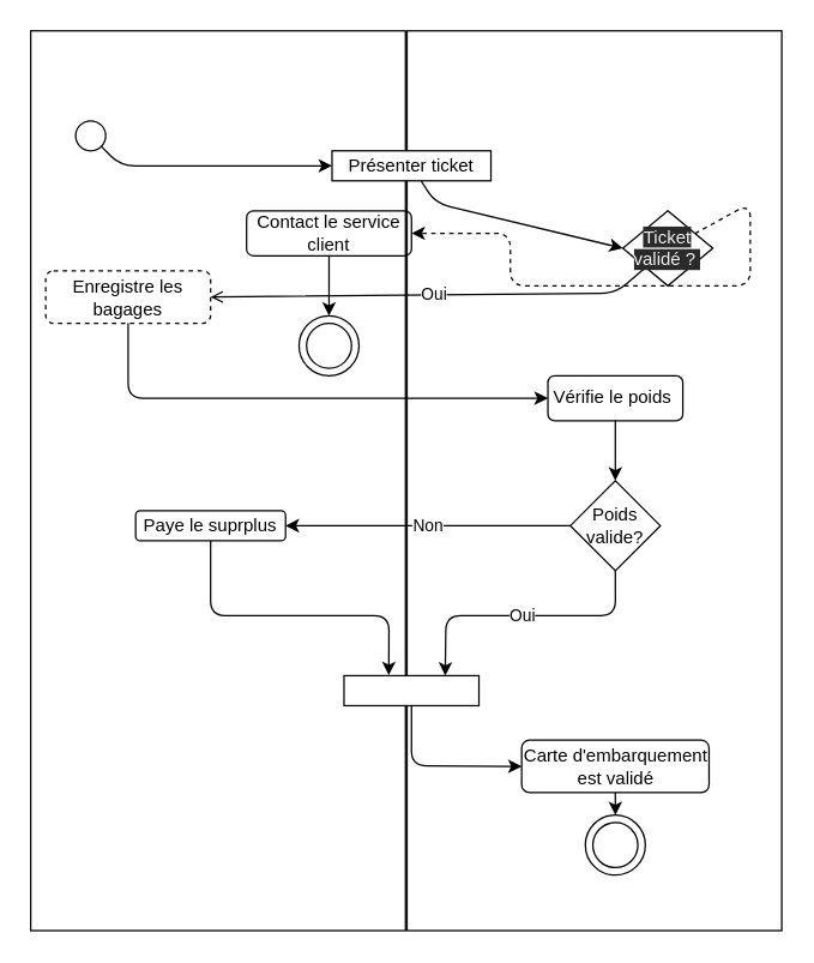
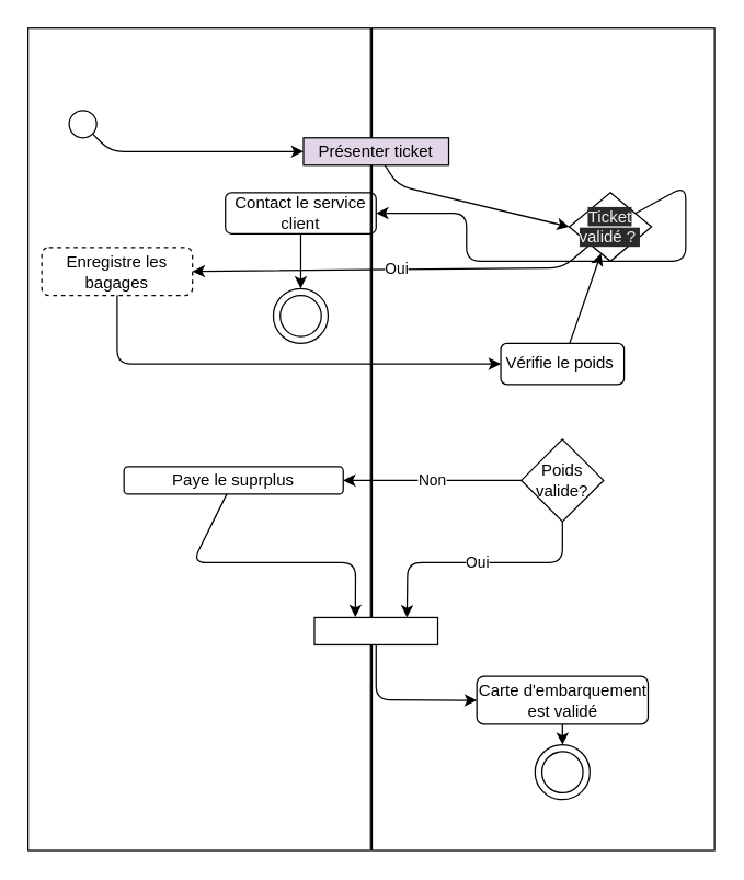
  <mxCell id="0" />
  <mxCell id="1" parent="0" />
  <mxCell id="2" value="" style="rounded=0;whiteSpace=wrap;html=1;" vertex="1" parent="1"><mxGeometry x="271" y="20" width="250" height="600" as="geometry" /></mxCell>
  <mxCell id="3" value="" style="rounded=0;whiteSpace=wrap;html=1;" vertex="1" parent="1"><mxGeometry x="20" y="20" width="250" height="600" as="geometry" /></mxCell>
  <mxCell id="4" style="edgeStyle=none;html=1;entryX=0;entryY=0.5;entryDx=0;entryDy=0;" edge="1" parent="1" source="5" target="7"><mxGeometry relative="1" as="geometry"><Array as="points"><mxPoint x="80" y="110" /></Array></mxGeometry></mxCell>
  <mxCell id="5" value="" style="ellipse;whiteSpace=wrap;html=1;aspect=fixed;" vertex="1" parent="1"><mxGeometry x="50" y="80" width="20" height="20" as="geometry" /></mxCell>
  <mxCell id="6" style="edgeStyle=none;html=1;entryX=0;entryY=0.5;entryDx=0;entryDy=0;" edge="1" parent="1" source="7" target="10"><mxGeometry relative="1" as="geometry"><Array as="points"><mxPoint x="290" y="135" /></Array></mxGeometry></mxCell>
- <mxCell id="7" value="Présenter ticket" style="rounded=1;whiteSpace=wrap;html=1;arcSize=0;" vertex="1" parent="1"><mxGeometry x="221" y="100" width="106" height="20" as="geometry" /></mxCell>
- <mxCell id="8" value="Oui" style="edgeStyle=none;html=1;entryX=1;entryY=0.5;entryDx=0;entryDy=0;endArrow=open;" edge="1" parent="1" source="10" target="16"><mxGeometry relative="1" as="geometry"><Array as="points"><mxPoint x="410" y="195" /></Array></mxGeometry></mxCell>
- <mxCell id="9" style="edgeStyle=none;html=1;entryX=1;entryY=0.5;entryDx=0;entryDy=0;dashed=1;" edge="1" parent="1" source="10" target="12"><mxGeometry relative="1" as="geometry"><Array as="points"><mxPoint x="500" y="135" /><mxPoint x="500" y="190" /><mxPoint x="340" y="190" /><mxPoint x="340" y="155" /></Array></mxGeometry></mxCell>
+ <mxCell id="7" value="Présenter ticket" style="rounded=1;whiteSpace=wrap;html=1;arcSize=0;fillColor=#e1d5e7;" vertex="1" parent="1"><mxGeometry x="221" y="100" width="106" height="20" as="geometry" /></mxCell>
+ <mxCell id="8" value="Oui" style="edgeStyle=none;html=1;entryX=1;entryY=0.5;entryDx=0;entryDy=0;" edge="1" parent="1" source="10" target="16"><mxGeometry relative="1" as="geometry"><Array as="points"><mxPoint x="410" y="195" /></Array></mxGeometry></mxCell>
+ <mxCell id="9" style="edgeStyle=none;html=1;entryX=1;entryY=0.5;entryDx=0;entryDy=0;" edge="1" parent="1" source="10" target="12"><mxGeometry relative="1" as="geometry"><Array as="points"><mxPoint x="500" y="135" /><mxPoint x="500" y="190" /><mxPoint x="340" y="190" /><mxPoint x="340" y="155" /></Array></mxGeometry></mxCell>
  <mxCell id="10" value="&#10;&#10;&lt;span style=&quot;color: rgb(240, 240, 240); font-family: helvetica; font-size: 12px; font-style: normal; font-weight: 400; letter-spacing: normal; text-align: center; text-indent: 0px; text-transform: none; word-spacing: 0px; background-color: rgb(42, 42, 42); display: inline; float: none;&quot;&gt;Ticket validé ?&amp;nbsp;&lt;/span&gt;&#10;&#10;" style="rhombus;whiteSpace=wrap;html=1;" vertex="1" parent="1"><mxGeometry x="415" y="140" width="60" height="50" as="geometry" /></mxCell>
  <mxCell id="11" style="edgeStyle=none;html=1;" edge="1" parent="1" source="12" target="14"><mxGeometry relative="1" as="geometry" /></mxCell>
  <mxCell id="12" value="Contact le service client" style="rounded=1;whiteSpace=wrap;html=1;fillColor=none;gradientColor=none;" vertex="1" parent="1"><mxGeometry x="164" y="140" width="110" height="30" as="geometry" /></mxCell>
  <mxCell id="13" value="" style="ellipse;whiteSpace=wrap;html=1;aspect=fixed;fillColor=#FFFFFF;gradientColor=none;" vertex="1" parent="1"><mxGeometry x="204" y="215" width="30" height="30" as="geometry" /></mxCell>
  <mxCell id="14" value="" style="ellipse;whiteSpace=wrap;html=1;aspect=fixed;fillColor=none;gradientColor=none;" vertex="1" parent="1"><mxGeometry x="199" y="210" width="40" height="40" as="geometry" /></mxCell>
  <mxCell id="15" style="edgeStyle=none;html=1;entryX=0;entryY=0.5;entryDx=0;entryDy=0;" edge="1" parent="1" source="16" target="18"><mxGeometry relative="1" as="geometry"><Array as="points"><mxPoint x="85" y="265" /></Array></mxGeometry></mxCell>
  <mxCell id="16" value="Enregistre les bagages" style="rounded=1;whiteSpace=wrap;html=1;fillColor=none;gradientColor=none;dashed=1;" vertex="1" parent="1"><mxGeometry x="30" y="180" width="110" height="35" as="geometry" /></mxCell>
- <mxCell id="17" style="edgeStyle=none;html=1;entryX=0.5;entryY=0;entryDx=0;entryDy=0;" edge="1" parent="1" source="18" target="21"><mxGeometry relative="1" as="geometry" /></mxCell>
+ <mxCell id="17" style="edgeStyle=none;html=1;" edge="1" parent="1" source="18" target="10"><mxGeometry relative="1" as="geometry" /></mxCell>
  <mxCell id="18" value="Vérifie le poids&amp;nbsp;" style="rounded=1;whiteSpace=wrap;html=1;fillColor=none;gradientColor=none;" vertex="1" parent="1"><mxGeometry x="365" y="250" width="90" height="30" as="geometry" /></mxCell>
  <mxCell id="19" value="Non" style="edgeStyle=none;html=1;entryX=1;entryY=0.5;entryDx=0;entryDy=0;" edge="1" parent="1" source="21" target="23"><mxGeometry relative="1" as="geometry" /></mxCell>
  <mxCell id="20" value="Oui" style="edgeStyle=none;html=1;entryX=0.75;entryY=0;entryDx=0;entryDy=0;" edge="1" parent="1" source="21" target="25"><mxGeometry relative="1" as="geometry"><Array as="points"><mxPoint x="410" y="410" /><mxPoint x="297" y="410" /></Array></mxGeometry></mxCell>
  <mxCell id="21" value="Poids valide?" style="rhombus;whiteSpace=wrap;html=1;fillColor=none;gradientColor=none;" vertex="1" parent="1"><mxGeometry x="380" y="320" width="60" height="60" as="geometry" /></mxCell>
  <mxCell id="22" style="edgeStyle=none;html=1;entryX=0.332;entryY=-0.016;entryDx=0;entryDy=0;entryPerimeter=0;" edge="1" parent="1" source="23" target="25"><mxGeometry relative="1" as="geometry"><Array as="points"><mxPoint x="140" y="410" /><mxPoint x="259" y="410" /></Array></mxGeometry></mxCell>
- <mxCell id="23" value="Paye le suprplus" style="rounded=1;whiteSpace=wrap;html=1;fillColor=none;gradientColor=none;" vertex="1" parent="1"><mxGeometry x="90" y="340" width="100" height="20" as="geometry" /></mxCell>
+ <mxCell id="23" value="Paye le suprplus" style="rounded=1;whiteSpace=wrap;html=1;fillColor=none;gradientColor=none;" vertex="1" parent="1"><mxGeometry x="90" y="340" width="160" height="20" as="geometry" /></mxCell>
  <mxCell id="24" style="edgeStyle=none;html=1;entryX=0;entryY=0.5;entryDx=0;entryDy=0;" edge="1" parent="1" source="25" target="27"><mxGeometry relative="1" as="geometry"><Array as="points"><mxPoint x="274" y="510" /></Array></mxGeometry></mxCell>
  <mxCell id="25" value="" style="rounded=0;whiteSpace=wrap;html=1;fillColor=default;gradientColor=none;" vertex="1" parent="1"><mxGeometry x="229" y="450" width="90" height="20" as="geometry" /></mxCell>
  <mxCell id="26" style="edgeStyle=none;html=1;entryX=0.5;entryY=0;entryDx=0;entryDy=0;" edge="1" parent="1" source="27" target="28"><mxGeometry relative="1" as="geometry" /></mxCell>
  <mxCell id="27" value="Carte d'embarquement est validé" style="rounded=1;whiteSpace=wrap;html=1;fillColor=none;gradientColor=none;" vertex="1" parent="1"><mxGeometry x="347.5" y="493" width="125" height="35" as="geometry" /></mxCell>
  <mxCell id="28" value="" style="ellipse;whiteSpace=wrap;html=1;aspect=fixed;fillColor=none;gradientColor=none;" vertex="1" parent="1"><mxGeometry x="390" y="543" width="40" height="40" as="geometry" /></mxCell>
  <mxCell id="29" value="" style="ellipse;whiteSpace=wrap;html=1;aspect=fixed;fillColor=#FFFFFF;gradientColor=none;" vertex="1" parent="1"><mxGeometry x="395" y="548" width="30" height="30" as="geometry" /></mxCell>
